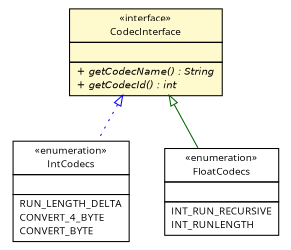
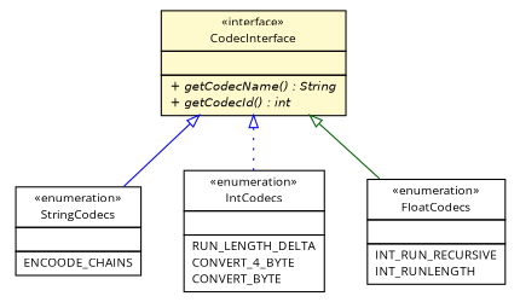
  digraph {
    fontname="Open Sans"
    nodesep=0.25
    ranksep=0.5
    node [fontcolor=black fontname="Open Sans" fontsize=10.0 shape=plaintext]
    edge [arrowtail=empty color=blue dir=back fontname="Open Sans" fontsize=10 headport=p labelfontname=Helvetica labelfontsize=10 style=solid tailport=p]
+   n1 [label=<<table title="org.rcsb.mmtf.codec.StringCodecs" border="0" cellborder="1" cellspacing="0" cellpadding="2" port="p" href="./StringCodecs.html"> 		<tr><td><table border="0" cellspacing="0" cellpadding="1"> <tr><td align="center" balign="center"> &#171;enumeration&#187; </td></tr> <tr><td align="center" balign="center"> StringCodecs </td></tr> 		</table></td></tr> 		<tr><td><table border="0" cellspacing="0" cellpadding="1"> <tr><td align="left" balign="left">  </td></tr> 		</table></td></tr> 		<tr><td><table border="0" cellspacing="0" cellpadding="1"> <tr><td align="left" balign="left"> ENCOODE_CHAINS </td></tr> 		</table></td></tr> 		</table>>]
    n2 [label=<<table title="org.rcsb.mmtf.codec.IntCodecs" border="0" cellborder="1" cellspacing="0" cellpadding="2" port="p" href="./IntCodecs.html"> 		<tr><td><table border="0" cellspacing="0" cellpadding="1"> <tr><td align="center" balign="center"> &#171;enumeration&#187; </td></tr> <tr><td align="center" balign="center"> IntCodecs </td></tr> 		</table></td></tr> 		<tr><td><table border="0" cellspacing="0" cellpadding="1"> <tr><td align="left" balign="left">  </td></tr> 		</table></td></tr> 		<tr><td><table border="0" cellspacing="0" cellpadding="1"> <tr><td align="left" balign="left"> RUN_LENGTH_DELTA </td></tr> <tr><td align="left" balign="left"> CONVERT_4_BYTE </td></tr> <tr><td align="left" balign="left"> CONVERT_BYTE </td></tr> 		</table></td></tr> 		</table>>]
    n3 [label=<<table title="org.rcsb.mmtf.codec.FloatCodecs" border="0" cellborder="1" cellspacing="0" cellpadding="2" port="p" href="./FloatCodecs.html"> 		<tr><td><table border="0" cellspacing="0" cellpadding="1"> <tr><td align="center" balign="center"> &#171;enumeration&#187; </td></tr> <tr><td align="center" balign="center"> FloatCodecs </td></tr> 		</table></td></tr> 		<tr><td><table border="0" cellspacing="0" cellpadding="1"> <tr><td align="left" balign="left">  </td></tr> 		</table></td></tr> 		<tr><td><table border="0" cellspacing="0" cellpadding="1"> <tr><td align="left" balign="left"> INT_RUN_RECURSIVE </td></tr> <tr><td align="left" balign="left"> INT_RUNLENGTH </td></tr> 		</table></td></tr> 		</table>>]
    n4 [label=<<table title="org.rcsb.mmtf.codec.CodecInterface" border="0" cellborder="1" cellspacing="0" cellpadding="2" port="p" bgcolor="lemonChiffon" href="./CodecInterface.html"> 		<tr><td><table border="0" cellspacing="0" cellpadding="1"> <tr><td align="center" balign="center"> &#171;interface&#187; </td></tr> <tr><td align="center" balign="center"> CodecInterface </td></tr> 		</table></td></tr> 		<tr><td><table border="0" cellspacing="0" cellpadding="1"> <tr><td align="left" balign="left">  </td></tr> 		</table></td></tr> 		<tr><td><table border="0" cellspacing="0" cellpadding="1"> <tr><td align="left" balign="left"><font face="Helvetica-Oblique" point-size="10.0"> + getCodecName() : String </font></td></tr> <tr><td align="left" balign="left"><font face="Helvetica-Oblique" point-size="10.0"> + getCodecId() : int </font></td></tr> 		</table></td></tr> 		</table>>]
+   n4 -> n1
    n4 -> n2 [style=dotted]
    n4 -> n3 [color=darkgreen]
  }
